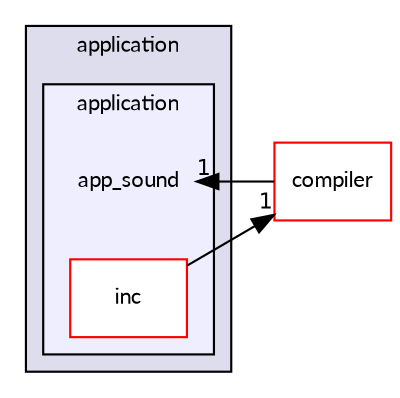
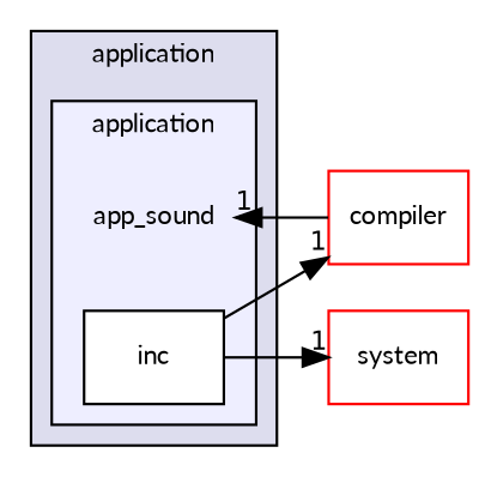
  digraph {
    compound=true
    fontname=Lato
    rankdir=LR
    node [fontname=Lato fontsize=10 shape=box color=red fillcolor=white style=filled]
    edge [fontname=Lato headlabel=1 labeldistance=1.5 labelfontname=Helvetica labelfontsize=10]
    n1 [label=app_sound shape=plaintext color="" fillcolor="" style=""]
-   n2 [label=inc]
+   n2 [color=black label=inc]
    n3 [label=compiler]
+   n4 [label=system]
    subgraph cluster_1 {
      bgcolor="#ddddee"
      fontsize=10
      label=application
      pencolor=black
      subgraph cluster_2 {
        bgcolor="#eeeeff"
        fontsize=10
        label=application
        pencolor=black
        n1
        n2
      }
    }
    n2 -> n3
+   n2 -> n4
    n3 -> n1
  }
